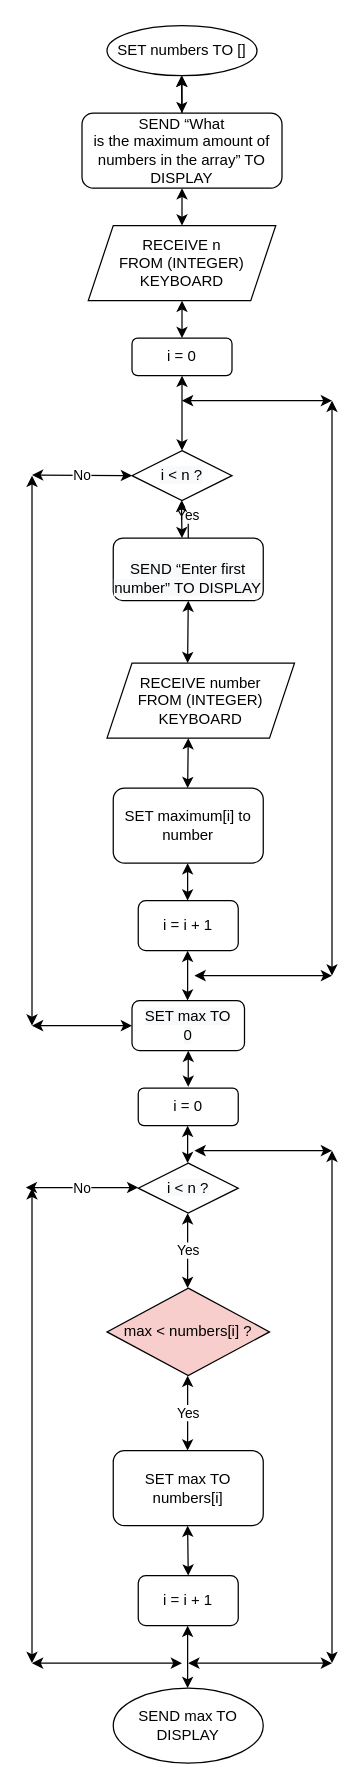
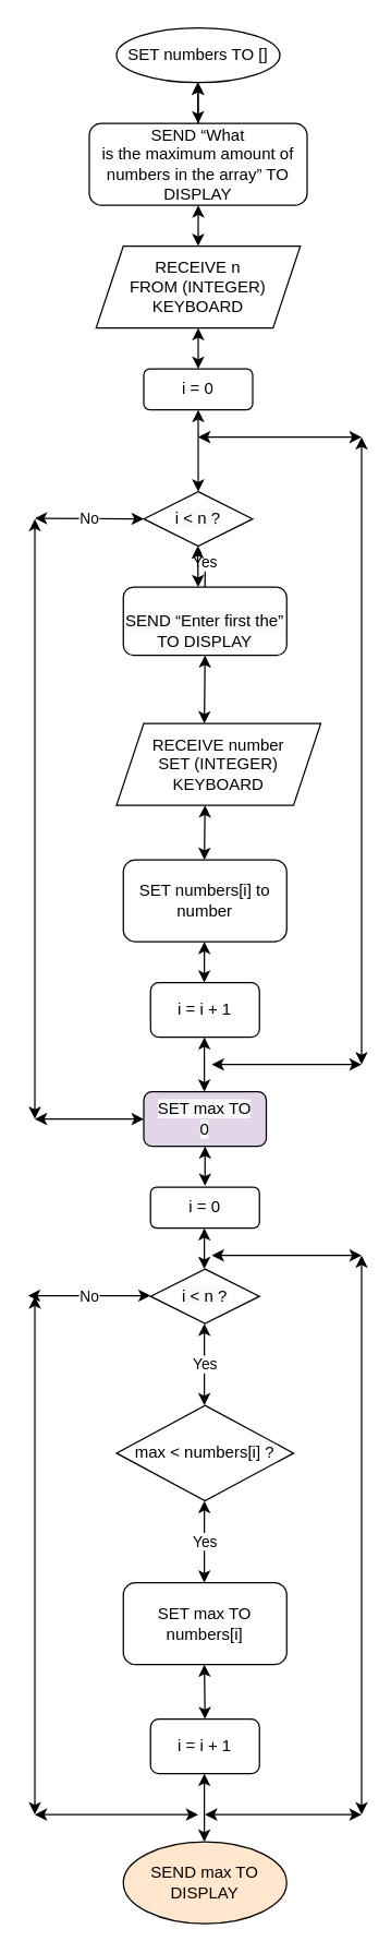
  <mxCell id="0" />
  <mxCell id="1" parent="0" />
  <mxCell id="2" value="SET numbers TO []" style="ellipse;whiteSpace=wrap;html=1;" vertex="1" parent="1"><mxGeometry x="85" y="20" width="120" height="40" as="geometry" /></mxCell>
  <mxCell id="3" value="" style="endArrow=classic;startArrow=classic;html=1;" edge="1" parent="1"><mxGeometry width="50" height="50" relative="1" as="geometry"><mxPoint x="145" y="90" as="sourcePoint" /><mxPoint x="144.5" y="60" as="targetPoint" /></mxGeometry></mxCell>
  <mxCell id="4" value="" style="edgeStyle=orthogonalEdgeStyle;rounded=0;orthogonalLoop=1;jettySize=auto;html=1;" edge="1" parent="1" source="5" target="2"><mxGeometry relative="1" as="geometry" /></mxCell>
  <mxCell id="5" value="&lt;p class=&quot;MsoNormal&quot;&gt;&lt;span lang=&quot;EN-GB&quot;&gt;SEND “What&lt;br/&gt;is the maximum amount of numbers in the array” TO DISPLAY&lt;/span&gt;&lt;/p&gt;" style="rounded=1;whiteSpace=wrap;html=1;" vertex="1" parent="1"><mxGeometry x="65" y="90" width="160" height="60" as="geometry" /></mxCell>
  <mxCell id="6" value="&lt;p class=&quot;MsoNormal&quot;&gt;&lt;span lang=&quot;EN-GB&quot;&gt;RECEIVE n&lt;br/&gt;FROM (INTEGER) KEYBOARD&lt;/span&gt;&lt;/p&gt;" style="shape=parallelogram;perimeter=parallelogramPerimeter;whiteSpace=wrap;html=1;fixedSize=1;" vertex="1" parent="1"><mxGeometry x="70" y="180" width="150" height="60" as="geometry" /></mxCell>
  <mxCell id="7" value="" style="endArrow=classic;startArrow=classic;html=1;exitX=0.5;exitY=0;exitDx=0;exitDy=0;" edge="1" parent="1" source="6"><mxGeometry width="50" height="50" relative="1" as="geometry"><mxPoint x="95" y="200" as="sourcePoint" /><mxPoint x="145" y="150" as="targetPoint" /></mxGeometry></mxCell>
  <mxCell id="8" value="" style="endArrow=classic;startArrow=classic;html=1;" edge="1" parent="1"><mxGeometry width="50" height="50" relative="1" as="geometry"><mxPoint x="145" y="270" as="sourcePoint" /><mxPoint x="145" y="240" as="targetPoint" /></mxGeometry></mxCell>
  <mxCell id="9" value="i = 0" style="rounded=1;whiteSpace=wrap;html=1;" vertex="1" parent="1"><mxGeometry x="105" y="270" width="80" height="30" as="geometry" /></mxCell>
  <mxCell id="10" style="edgeStyle=orthogonalEdgeStyle;rounded=0;orthogonalLoop=1;jettySize=auto;html=1;exitX=0.5;exitY=1;exitDx=0;exitDy=0;" edge="1" parent="1" source="9" target="9"><mxGeometry relative="1" as="geometry" /></mxCell>
  <mxCell id="11" value="" style="endArrow=classic;startArrow=classic;html=1;" edge="1" parent="1"><mxGeometry width="50" height="50" relative="1" as="geometry"><mxPoint x="145" y="360" as="sourcePoint" /><mxPoint x="145" y="300" as="targetPoint" /></mxGeometry></mxCell>
  <mxCell id="12" value="Yes" style="edgeStyle=orthogonalEdgeStyle;rounded=0;orthogonalLoop=1;jettySize=auto;html=1;" edge="1" parent="1" source="13" target="29"><mxGeometry relative="1" as="geometry" /></mxCell>
- <mxCell id="13" value="&lt;span style=&quot;color: rgb(0 , 0 , 0) ; font-family: &amp;#34;helvetica&amp;#34; ; font-size: 12px ; font-style: normal ; font-weight: 400 ; letter-spacing: normal ; text-align: center ; text-indent: 0px ; text-transform: none ; word-spacing: 0px ; background-color: rgb(248 , 249 , 250) ; display: inline ; float: none&quot;&gt;&lt;br&gt;&lt;br&gt;SEND “Enter first number” TO DISPLAY&lt;/span&gt;&lt;br class=&quot;Apple-interchange-newline&quot;&gt;&lt;br&gt;" style="rounded=1;whiteSpace=wrap;html=1;" vertex="1" parent="1"><mxGeometry x="90" y="430" width="120" height="50" as="geometry" /></mxCell>
- <mxCell id="14" value="&lt;p class=&quot;MsoNormal&quot;&gt;&lt;span lang=&quot;EN-GB&quot;&gt;RECEIVE number&lt;br&gt;FROM (INTEGER) KEYBOARD&lt;/span&gt;&lt;/p&gt;" style="shape=parallelogram;perimeter=parallelogramPerimeter;whiteSpace=wrap;html=1;fixedSize=1;" vertex="1" parent="1"><mxGeometry x="85" y="530" width="150" height="60" as="geometry" /></mxCell>
+ <mxCell id="13" value="&lt;span style=&quot;color: rgb(0 , 0 , 0) ; font-family: &amp;#34;helvetica&amp;#34; ; font-size: 12px ; font-style: normal ; font-weight: 400 ; letter-spacing: normal ; text-align: center ; text-indent: 0px ; text-transform: none ; word-spacing: 0px ; background-color: rgb(248 , 249 , 250) ; display: inline ; float: none&quot;&gt;&lt;br&gt;&lt;br&gt;SEND “Enter first the” TO DISPLAY&lt;/span&gt;&lt;br class=&quot;Apple-interchange-newline&quot;&gt;&lt;br&gt;" style="rounded=1;whiteSpace=wrap;html=1;" vertex="1" parent="1"><mxGeometry x="90" y="430" width="120" height="50" as="geometry" /></mxCell>
+ <mxCell id="14" value="&lt;p class=&quot;MsoNormal&quot;&gt;&lt;span lang=&quot;EN-GB&quot;&gt;RECEIVE number&lt;br&gt;SET (INTEGER) KEYBOARD&lt;/span&gt;&lt;/p&gt;" style="shape=parallelogram;perimeter=parallelogramPerimeter;whiteSpace=wrap;html=1;fixedSize=1;" vertex="1" parent="1"><mxGeometry x="85" y="530" width="150" height="60" as="geometry" /></mxCell>
  <mxCell id="15" value="" style="endArrow=classic;startArrow=classic;html=1;entryX=0.5;entryY=1;entryDx=0;entryDy=0;" edge="1" parent="1" target="13"><mxGeometry width="50" height="50" relative="1" as="geometry"><mxPoint x="149.5" y="530" as="sourcePoint" /><mxPoint x="149.5" y="500" as="targetPoint" /></mxGeometry></mxCell>
- <mxCell id="16" value="SET maximum[i] to number" style="rounded=1;whiteSpace=wrap;html=1;" vertex="1" parent="1"><mxGeometry x="90" y="630" width="120" height="60" as="geometry" /></mxCell>
+ <mxCell id="16" value="SET numbers[i] to number" style="rounded=1;whiteSpace=wrap;html=1;" vertex="1" parent="1"><mxGeometry x="90" y="630" width="120" height="60" as="geometry" /></mxCell>
  <mxCell id="17" value="" style="endArrow=classic;startArrow=classic;html=1;exitX=0.496;exitY=0;exitDx=0;exitDy=0;exitPerimeter=0;" edge="1" parent="1" source="16"><mxGeometry width="50" height="50" relative="1" as="geometry"><mxPoint x="149.5" y="620" as="sourcePoint" /><mxPoint x="150" y="590" as="targetPoint" /></mxGeometry></mxCell>
  <mxCell id="18" value="" style="endArrow=classic;startArrow=classic;html=1;" edge="1" parent="1"><mxGeometry width="50" height="50" relative="1" as="geometry"><mxPoint x="149.5" y="720" as="sourcePoint" /><mxPoint x="149.5" y="690" as="targetPoint" /></mxGeometry></mxCell>
  <mxCell id="19" value="i = i + 1" style="rounded=1;whiteSpace=wrap;html=1;" vertex="1" parent="1"><mxGeometry x="110" y="720" width="80" height="40" as="geometry" /></mxCell>
  <mxCell id="20" value="" style="endArrow=classic;startArrow=classic;html=1;" edge="1" parent="1"><mxGeometry width="50" height="50" relative="1" as="geometry"><mxPoint x="155" y="780" as="sourcePoint" /><mxPoint x="265" y="780" as="targetPoint" /></mxGeometry></mxCell>
  <mxCell id="21" value="" style="endArrow=classic;startArrow=classic;html=1;" edge="1" parent="1"><mxGeometry width="50" height="50" relative="1" as="geometry"><mxPoint x="265" y="780" as="sourcePoint" /><mxPoint x="265" y="320" as="targetPoint" /></mxGeometry></mxCell>
  <mxCell id="22" value="" style="endArrow=classic;startArrow=classic;html=1;" edge="1" parent="1"><mxGeometry width="50" height="50" relative="1" as="geometry"><mxPoint x="265" y="320" as="sourcePoint" /><mxPoint x="145" y="320" as="targetPoint" /></mxGeometry></mxCell>
  <mxCell id="23" value="" style="endArrow=classic;startArrow=classic;html=1;" edge="1" parent="1"><mxGeometry width="50" height="50" relative="1" as="geometry"><mxPoint x="25" y="820" as="sourcePoint" /><mxPoint x="25" y="380" as="targetPoint" /></mxGeometry></mxCell>
  <mxCell id="24" value="No" style="endArrow=classic;startArrow=classic;html=1;" edge="1" parent="1"><mxGeometry width="50" height="50" relative="1" as="geometry"><mxPoint x="105" y="380" as="sourcePoint" /><mxPoint x="25" y="379.5" as="targetPoint" /></mxGeometry></mxCell>
  <mxCell id="25" value="" style="endArrow=classic;startArrow=classic;html=1;" edge="1" parent="1"><mxGeometry width="50" height="50" relative="1" as="geometry"><mxPoint x="149.5" y="800" as="sourcePoint" /><mxPoint x="149.5" y="760" as="targetPoint" /></mxGeometry></mxCell>
  <mxCell id="26" value="" style="endArrow=classic;startArrow=classic;html=1;exitX=0;exitY=0.5;exitDx=0;exitDy=0;" edge="1" parent="1" source="27"><mxGeometry width="50" height="50" relative="1" as="geometry"><mxPoint x="95" y="780" as="sourcePoint" /><mxPoint x="25" y="820" as="targetPoint" /></mxGeometry></mxCell>
- <mxCell id="27" value="&#10;&#10;&lt;span style=&quot;color: rgb(0, 0, 0); font-family: helvetica; font-size: 12px; font-style: normal; font-weight: 400; letter-spacing: normal; text-align: center; text-indent: 0px; text-transform: none; word-spacing: 0px; background-color: rgb(248, 249, 250); display: inline; float: none;&quot;&gt;SET max TO&lt;/span&gt;&lt;br style=&quot;color: rgb(0, 0, 0); font-family: helvetica; font-size: 12px; font-style: normal; font-weight: 400; letter-spacing: normal; text-align: center; text-indent: 0px; text-transform: none; word-spacing: 0px; background-color: rgb(248, 249, 250);&quot;&gt;&lt;span style=&quot;color: rgb(0, 0, 0); font-family: helvetica; font-size: 12px; font-style: normal; font-weight: 400; letter-spacing: normal; text-align: center; text-indent: 0px; text-transform: none; word-spacing: 0px; background-color: rgb(248, 249, 250); display: inline; float: none;&quot;&gt;0&lt;/span&gt;&#10;&#10;" style="rounded=1;whiteSpace=wrap;html=1;" vertex="1" parent="1"><mxGeometry x="105" y="800" width="90" height="40" as="geometry" /></mxCell>
+ <mxCell id="27" value="&#10;&#10;&lt;span style=&quot;color: rgb(0, 0, 0); font-family: helvetica; font-size: 12px; font-style: normal; font-weight: 400; letter-spacing: normal; text-align: center; text-indent: 0px; text-transform: none; word-spacing: 0px; background-color: rgb(248, 249, 250); display: inline; float: none;&quot;&gt;SET max TO&lt;/span&gt;&lt;br style=&quot;color: rgb(0, 0, 0); font-family: helvetica; font-size: 12px; font-style: normal; font-weight: 400; letter-spacing: normal; text-align: center; text-indent: 0px; text-transform: none; word-spacing: 0px; background-color: rgb(248, 249, 250);&quot;&gt;&lt;span style=&quot;color: rgb(0, 0, 0); font-family: helvetica; font-size: 12px; font-style: normal; font-weight: 400; letter-spacing: normal; text-align: center; text-indent: 0px; text-transform: none; word-spacing: 0px; background-color: rgb(248, 249, 250); display: inline; float: none;&quot;&gt;0&lt;/span&gt;&#10;&#10;" style="rounded=1;whiteSpace=wrap;html=1;fillColor=#e1d5e7;" vertex="1" parent="1"><mxGeometry x="105" y="800" width="90" height="40" as="geometry" /></mxCell>
  <mxCell id="28" value="i = 0" style="rounded=1;whiteSpace=wrap;html=1;" vertex="1" parent="1"><mxGeometry x="110" y="870" width="80" height="30" as="geometry" /></mxCell>
  <mxCell id="29" value="&#10;&#10;&lt;span style=&quot;color: rgb(0, 0, 0); font-family: helvetica; font-size: 12px; font-style: normal; font-weight: 400; letter-spacing: normal; text-align: center; text-indent: 0px; text-transform: none; word-spacing: 0px; background-color: rgb(248, 249, 250); display: inline; float: none;&quot;&gt;i &amp;lt; n ?&lt;/span&gt;&#10;&#10;" style="rhombus;whiteSpace=wrap;html=1;" vertex="1" parent="1"><mxGeometry x="105" y="360" width="80" height="40" as="geometry" /></mxCell>
  <mxCell id="30" value="&#10;&#10;&lt;span style=&quot;color: rgb(0, 0, 0); font-family: helvetica; font-size: 12px; font-style: normal; font-weight: 400; letter-spacing: normal; text-align: center; text-indent: 0px; text-transform: none; word-spacing: 0px; background-color: rgb(248, 249, 250); display: inline; float: none;&quot;&gt;i &amp;lt; n ?&lt;/span&gt;&#10;&#10;" style="rhombus;whiteSpace=wrap;html=1;" vertex="1" parent="1"><mxGeometry x="110" y="930" width="80" height="40" as="geometry" /></mxCell>
  <mxCell id="31" value="" style="endArrow=classic;startArrow=classic;html=1;" edge="1" parent="1"><mxGeometry width="50" height="50" relative="1" as="geometry"><mxPoint x="149.5" y="930" as="sourcePoint" /><mxPoint x="149.5" y="900" as="targetPoint" /></mxGeometry></mxCell>
  <mxCell id="32" value="" style="endArrow=classic;startArrow=classic;html=1;entryX=0.5;entryY=1;entryDx=0;entryDy=0;" edge="1" parent="1" target="27"><mxGeometry width="50" height="50" relative="1" as="geometry"><mxPoint x="150" y="869" as="sourcePoint" /><mxPoint x="155" y="840" as="targetPoint" /></mxGeometry></mxCell>
  <mxCell id="33" value="" style="endArrow=classic;startArrow=classic;html=1;" edge="1" parent="1"><mxGeometry width="50" height="50" relative="1" as="geometry"><mxPoint x="145" y="430" as="sourcePoint" /><mxPoint x="144.5" y="400" as="targetPoint" /></mxGeometry></mxCell>
  <mxCell id="34" value="Yes" style="endArrow=classic;startArrow=classic;html=1;" edge="1" parent="1"><mxGeometry width="50" height="50" relative="1" as="geometry"><mxPoint x="149.5" y="1030" as="sourcePoint" /><mxPoint x="149.5" y="970" as="targetPoint" /></mxGeometry></mxCell>
- <mxCell id="35" value="max &amp;lt; numbers[i] ?" style="rhombus;whiteSpace=wrap;html=1;fillColor=#f8cecc;" vertex="1" parent="1"><mxGeometry x="85" y="1030" width="130" height="70" as="geometry" /></mxCell>
+ <mxCell id="35" value="max &amp;lt; numbers[i] ?" style="rhombus;whiteSpace=wrap;html=1;" vertex="1" parent="1"><mxGeometry x="85" y="1030" width="130" height="70" as="geometry" /></mxCell>
  <mxCell id="36" value="Yes" style="endArrow=classic;startArrow=classic;html=1;" edge="1" parent="1"><mxGeometry width="50" height="50" relative="1" as="geometry"><mxPoint x="149.5" y="1160" as="sourcePoint" /><mxPoint x="149.5" y="1100" as="targetPoint" /></mxGeometry></mxCell>
  <mxCell id="37" value="SET max TO numbers[i]" style="rounded=1;whiteSpace=wrap;html=1;" vertex="1" parent="1"><mxGeometry x="90" y="1160" width="120" height="60" as="geometry" /></mxCell>
  <mxCell id="38" value="No" style="endArrow=classic;startArrow=classic;html=1;" edge="1" parent="1"><mxGeometry width="50" height="50" relative="1" as="geometry"><mxPoint x="20" y="949.5" as="sourcePoint" /><mxPoint x="110" y="949.5" as="targetPoint" /></mxGeometry></mxCell>
  <mxCell id="39" value="" style="endArrow=classic;startArrow=classic;html=1;" edge="1" parent="1"><mxGeometry width="50" height="50" relative="1" as="geometry"><mxPoint x="25" y="1330" as="sourcePoint" /><mxPoint x="25" y="950" as="targetPoint" /></mxGeometry></mxCell>
  <mxCell id="40" value="i = i + 1" style="rounded=1;whiteSpace=wrap;html=1;" vertex="1" parent="1"><mxGeometry x="110" y="1260" width="80" height="40" as="geometry" /></mxCell>
  <mxCell id="41" value="" style="endArrow=classic;startArrow=classic;html=1;exitX=0.5;exitY=0;exitDx=0;exitDy=0;" edge="1" parent="1" source="40"><mxGeometry width="50" height="50" relative="1" as="geometry"><mxPoint x="150" y="1250" as="sourcePoint" /><mxPoint x="149.5" y="1220" as="targetPoint" /></mxGeometry></mxCell>
  <mxCell id="42" value="" style="endArrow=classic;startArrow=classic;html=1;" edge="1" parent="1"><mxGeometry width="50" height="50" relative="1" as="geometry"><mxPoint x="149.5" y="1350" as="sourcePoint" /><mxPoint x="149.5" y="1300" as="targetPoint" /></mxGeometry></mxCell>
  <mxCell id="43" value="" style="endArrow=classic;startArrow=classic;html=1;" edge="1" parent="1"><mxGeometry width="50" height="50" relative="1" as="geometry"><mxPoint x="150" y="1330" as="sourcePoint" /><mxPoint x="265" y="1330" as="targetPoint" /></mxGeometry></mxCell>
  <mxCell id="44" value="" style="endArrow=classic;startArrow=classic;html=1;" edge="1" parent="1"><mxGeometry width="50" height="50" relative="1" as="geometry"><mxPoint x="265" y="1330" as="sourcePoint" /><mxPoint x="265" y="920" as="targetPoint" /></mxGeometry></mxCell>
  <mxCell id="45" value="" style="endArrow=classic;startArrow=classic;html=1;" edge="1" parent="1"><mxGeometry width="50" height="50" relative="1" as="geometry"><mxPoint x="265" y="920" as="sourcePoint" /><mxPoint x="155" y="920" as="targetPoint" /></mxGeometry></mxCell>
- <mxCell id="46" value="SEND max TO DISPLAY" style="ellipse;whiteSpace=wrap;html=1;" vertex="1" parent="1"><mxGeometry x="90" y="1350" width="120" height="60" as="geometry" /></mxCell>
+ <mxCell id="46" value="SEND max TO DISPLAY" style="ellipse;whiteSpace=wrap;html=1;fillColor=#ffe6cc;" vertex="1" parent="1"><mxGeometry x="90" y="1350" width="120" height="60" as="geometry" /></mxCell>
  <mxCell id="47" value="" style="endArrow=classic;startArrow=classic;html=1;" edge="1" parent="1"><mxGeometry width="50" height="50" relative="1" as="geometry"><mxPoint x="25" y="1330" as="sourcePoint" /><mxPoint x="145" y="1330" as="targetPoint" /></mxGeometry></mxCell>
